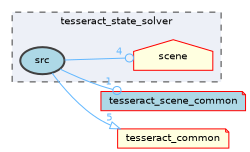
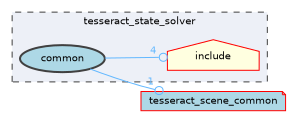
  digraph {
    compound=true
    rankdir=LR
    node [color=red fillcolor=lightyellow fontname=Helvetica fontsize=10 shape=note style=filled]
    edge [arrowhead=odot color=steelblue1 fontcolor=steelblue1 fontname=Helvetica fontsize=10 labeldistance=1.5 labelfontname=Helvetica labelfontsize=10 style=solid]
-   n1 [height=0.2 label=scene shape=house width=0.4]
-   n2 [color=grey25 fillcolor=lightblue height=0.2 label=src shape=ellipse style="filled,bold" width=0.4]
+   n1 [height=0.2 label=include shape=house width=0.4]
+   n2 [color=grey25 fillcolor=lightblue height=0.2 label=common shape=ellipse style="filled,bold" width=0.4]
    n3 [fillcolor=lightblue height=0.2 label=tesseract_scene_common width=0.4]
-   n4 [height=0.2 label=tesseract_common width=0.4]
    subgraph cluster_1 {
      bgcolor="#edf0f7"
      fontname=Helvetica
      fontsize=10
      label=tesseract_state_solver
      pencolor=grey25
      style="filled,dashed"
      n1
      n2
    }
    n2 -> n1 [headlabel=4]
    n2 -> n3 [headlabel=1]
-   n2 -> n4 [arrowhead=onormal headlabel=5]
  }
